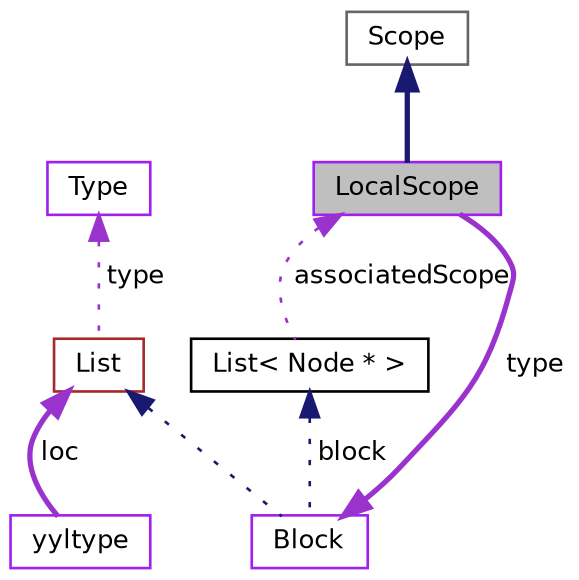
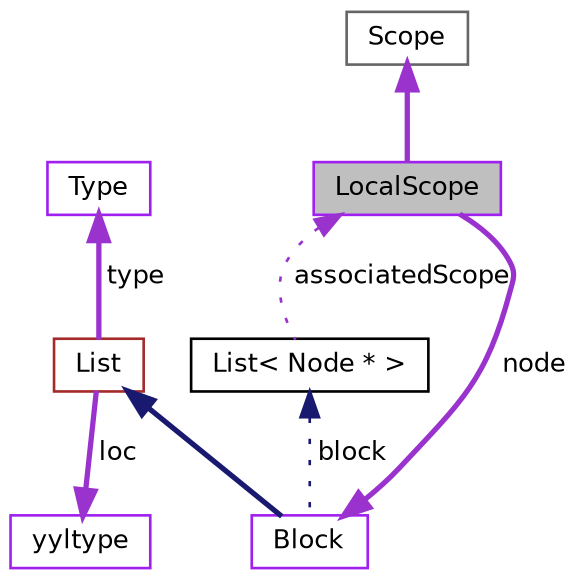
  digraph {
    node [color=purple fillcolor=white fontname=Helvetica fontsize=10 shape=record style=filled]
    edge [color=darkorchid3 dir=back fontname=Helvetica fontsize=10 labelfontname=Helvetica labelfontsize=10 style=bold]
    n1 [fillcolor=grey75 fontcolor=black height=0.2 label=LocalScope width=0.4]
    n2 [color=black height=0.2 label="List\< Node * \>" width=0.4]
    n3 [height=0.2 label=Block width=0.4]
    n4 [color=gray40 height=0.2 label=Scope width=0.4]
    n5 [color=brown height=0.2 label=List width=0.4]
    n6 [height=0.2 label=yyltype width=0.4]
    n7 [height=0.2 label=Type width=0.4]
    n1 -> n2 [label=" associatedScope" style=dotted]
    n2 -> n3 [color=midnightblue label=" block" style=dotted]
-   n3 -> n1 [label=" type"]
-   n4 -> n1 [color=midnightblue]
-   n5 -> n3 [color=midnightblue style=dotted]
-   n5 -> n6 [label=" loc"]
-   n7 -> n5 [label=" type" style=dotted]
+   n3 -> n1 [label=" node"]
+   n4 -> n1
+   n5 -> n3 [color=midnightblue]
+   n6 -> n5 [label=" loc"]
+   n7 -> n5 [label=" type"]
  }
